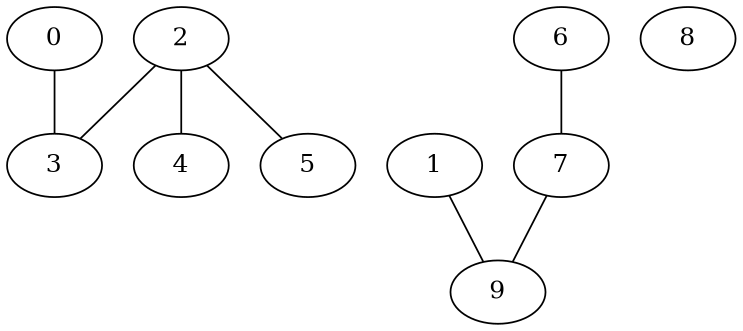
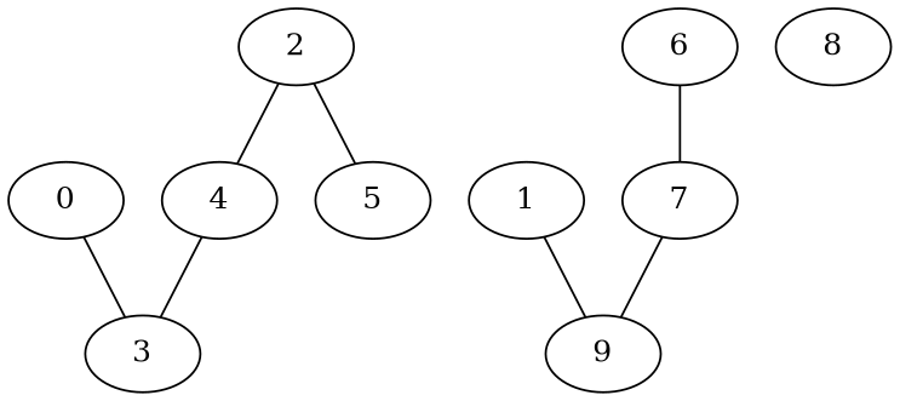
  graph {
    0
    3
    1
    9
    2
    4
    5
    7
    6
    8
    0 -- 3
    1 -- 9
-   2 -- 3
+   4 -- 3
    2 -- 4
    2 -- 5
    7 -- 9
    6 -- 7
  }
